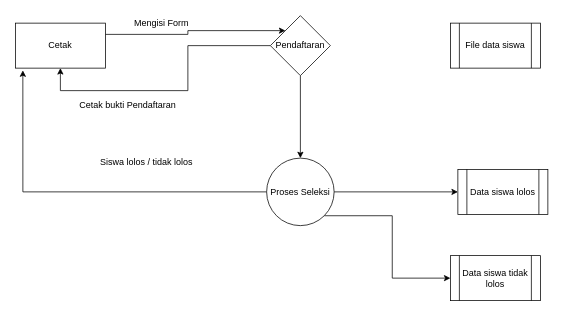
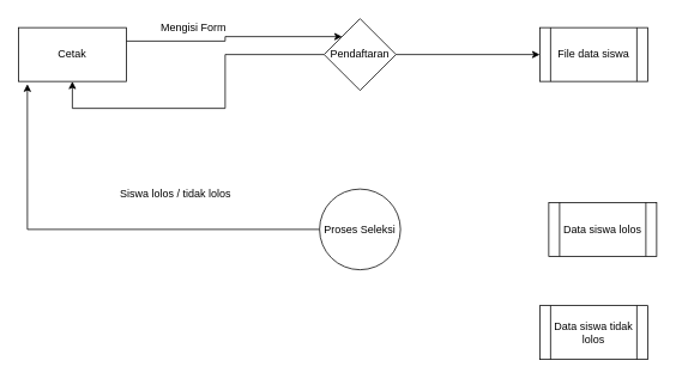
  <mxCell id="0" />
  <mxCell id="1" parent="0" />
  <mxCell id="2" style="edgeStyle=orthogonalEdgeStyle;rounded=0;orthogonalLoop=1;jettySize=auto;html=1;exitX=1;exitY=0.25;exitDx=0;exitDy=0;entryX=0;entryY=0;entryDx=0;entryDy=0;" edge="1" parent="1" source="3" target="7"><mxGeometry relative="1" as="geometry" /></mxCell>
  <mxCell id="3" value="Cetak" style="rounded=0;whiteSpace=wrap;html=1;" vertex="1" parent="1"><mxGeometry x="20" y="30" width="120" height="60" as="geometry" /></mxCell>
+ <mxCell id="4" style="edgeStyle=orthogonalEdgeStyle;rounded=0;orthogonalLoop=1;jettySize=auto;html=1;exitX=1;exitY=0.5;exitDx=0;exitDy=0;" edge="1" parent="1" source="7" target="9"><mxGeometry relative="1" as="geometry" /></mxCell>
  <mxCell id="5" style="edgeStyle=orthogonalEdgeStyle;rounded=0;orthogonalLoop=1;jettySize=auto;html=1;entryX=0.5;entryY=1;entryDx=0;entryDy=0;" edge="1" parent="1" source="7" target="3"><mxGeometry relative="1" as="geometry" /></mxCell>
- <mxCell id="6" style="edgeStyle=orthogonalEdgeStyle;rounded=0;orthogonalLoop=1;jettySize=auto;html=1;entryX=0.5;entryY=0;entryDx=0;entryDy=0;" edge="1" parent="1" source="7" target="14"><mxGeometry relative="1" as="geometry" /></mxCell>
  <mxCell id="7" value="Pendaftaran" style="rhombus;whiteSpace=wrap;html=1;aspect=fixed;" vertex="1" parent="1"><mxGeometry x="360" y="20" width="80" height="80" as="geometry" /></mxCell>
  <mxCell id="8" value="Mengisi Form" style="text;html=1;strokeColor=none;fillColor=none;align=center;verticalAlign=middle;whiteSpace=wrap;rounded=0;" vertex="1" parent="1"><mxGeometry x="165" y="20" width="100" height="20" as="geometry" /></mxCell>
  <mxCell id="9" value="File data siswa" style="shape=process;whiteSpace=wrap;html=1;backgroundOutline=1;" vertex="1" parent="1"><mxGeometry x="600" y="30" width="120" height="60" as="geometry" /></mxCell>
- <mxCell id="10" value="Cetak bukti Pendaftaran" style="text;html=1;strokeColor=none;fillColor=none;align=center;verticalAlign=middle;whiteSpace=wrap;rounded=0;" vertex="1" parent="1"><mxGeometry x="100" y="130" width="140" height="20" as="geometry" /></mxCell>
  <mxCell id="11" style="edgeStyle=orthogonalEdgeStyle;rounded=0;orthogonalLoop=1;jettySize=auto;html=1;exitX=0;exitY=0.5;exitDx=0;exitDy=0;entryX=0.083;entryY=1.05;entryDx=0;entryDy=0;entryPerimeter=0;" edge="1" parent="1" source="14" target="3"><mxGeometry relative="1" as="geometry" /></mxCell>
- <mxCell id="12" style="edgeStyle=orthogonalEdgeStyle;rounded=0;orthogonalLoop=1;jettySize=auto;html=1;entryX=0;entryY=0.5;entryDx=0;entryDy=0;" edge="1" parent="1" source="14" target="16"><mxGeometry relative="1" as="geometry" /></mxCell>
- <mxCell id="13" style="edgeStyle=orthogonalEdgeStyle;rounded=0;orthogonalLoop=1;jettySize=auto;html=1;exitX=1;exitY=1;exitDx=0;exitDy=0;entryX=0;entryY=0.5;entryDx=0;entryDy=0;" edge="1" parent="1" source="14" target="17"><mxGeometry relative="1" as="geometry" /></mxCell>
  <mxCell id="14" value="Proses Seleksi" style="ellipse;whiteSpace=wrap;html=1;aspect=fixed;" vertex="1" parent="1"><mxGeometry x="355" y="210" width="90" height="90" as="geometry" /></mxCell>
  <mxCell id="15" value="Siswa lolos / tidak lolos" style="text;html=1;strokeColor=none;fillColor=none;align=center;verticalAlign=middle;whiteSpace=wrap;rounded=0;" vertex="1" parent="1"><mxGeometry x="100" y="205" width="190" height="20" as="geometry" /></mxCell>
  <mxCell id="16" value="Data siswa lolos" style="shape=process;whiteSpace=wrap;html=1;backgroundOutline=1;" vertex="1" parent="1"><mxGeometry x="610" y="225" width="120" height="60" as="geometry" /></mxCell>
  <mxCell id="17" value="Data siswa tidak lolos" style="shape=process;whiteSpace=wrap;html=1;backgroundOutline=1;" vertex="1" parent="1"><mxGeometry x="600" y="340" width="120" height="60" as="geometry" /></mxCell>
